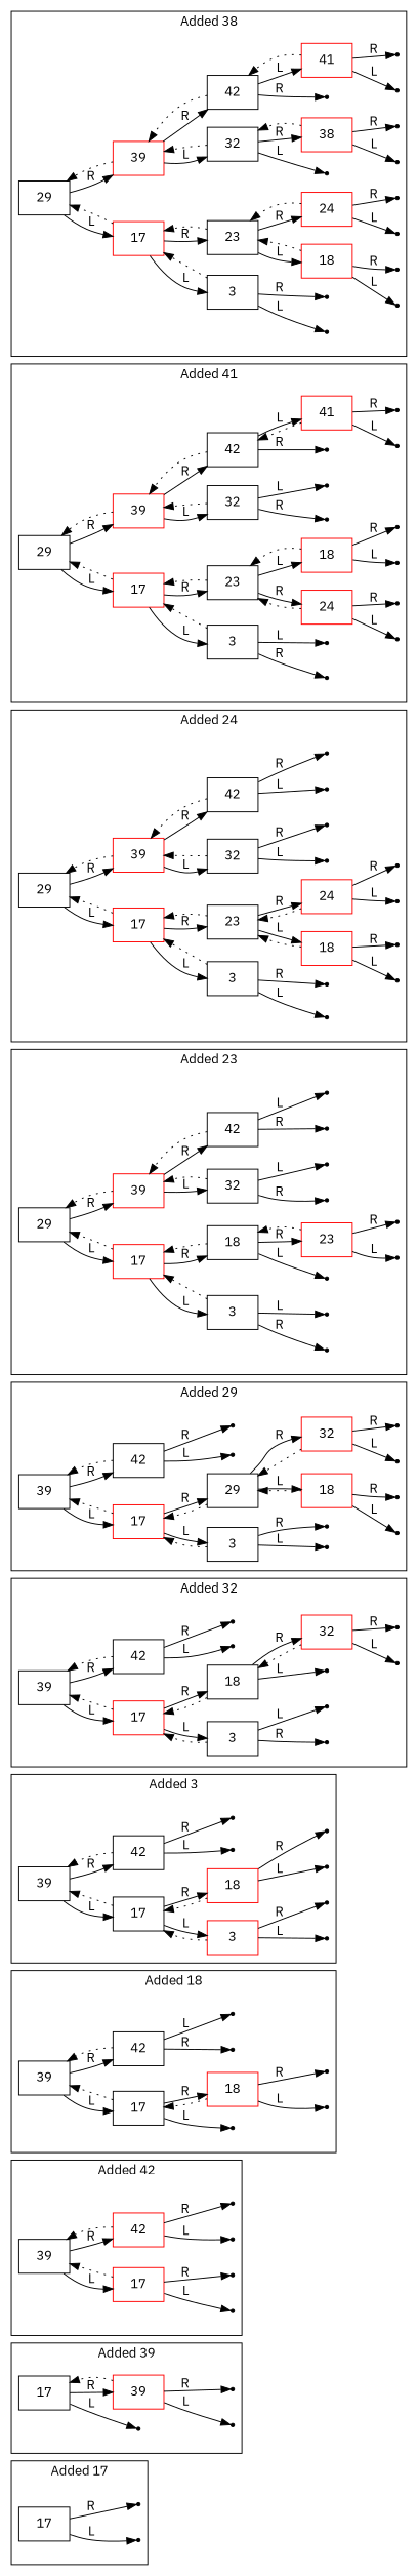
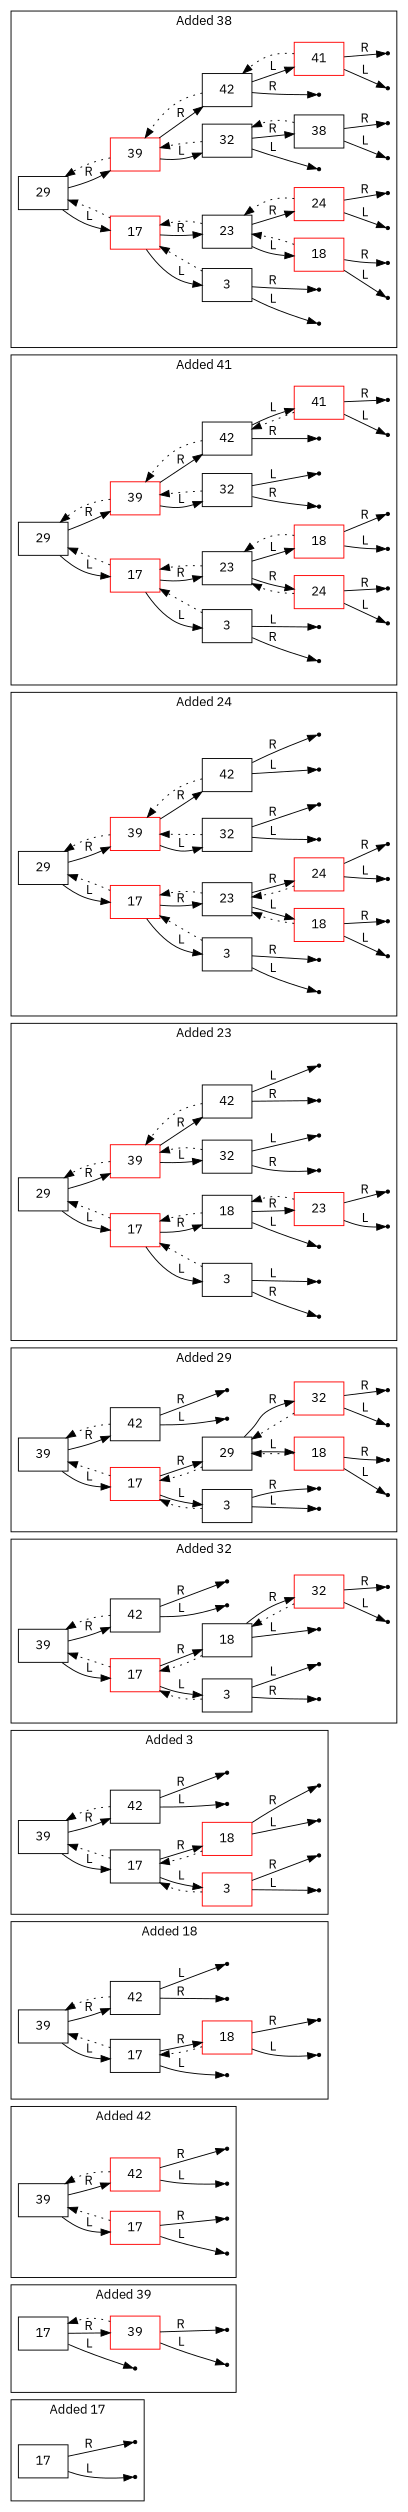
  digraph {
    rankdir=LR
    fontname="IBM Plex Sans"
    node [color=black shape=point fontname="IBM Plex Sans"]
    edge [fontname="IBM Plex Sans"]
    n1 [label="{17}" shape=record]
    n2 [label=Null]
    n3 [label=Null]
    n4 [label="{17}" shape=record]
    n5 [label=Null]
    n6 [color=red label="{39}" shape=record]
    n7 [label=Null]
    n8 [label=Null]
    n9 [label="{39}" shape=record]
    n10 [color=red label="{17}" shape=record]
    n11 [color=red label="{42}" shape=record]
    n12 [label=Null]
    n13 [label=Null]
    n14 [label=Null]
    n15 [label=Null]
    n16 [label="{39}" shape=record]
    n17 [label="{17}" shape=record]
    n18 [label="{42}" shape=record]
    n19 [label=Null]
    n20 [color=red label="{18}" shape=record]
    n21 [label=Null]
    n22 [label=Null]
    n23 [label=Null]
    n24 [label=Null]
    n25 [label="{39}" shape=record]
    n26 [label="{17}" shape=record]
    n27 [label="{42}" shape=record]
    n28 [color=red label="{3}" shape=record]
    n29 [color=red label="{18}" shape=record]
    n30 [label=Null]
    n31 [label=Null]
    n32 [label=Null]
    n33 [label=Null]
    n34 [label=Null]
    n35 [label=Null]
    n36 [label="{39}" shape=record]
    n37 [color=red label="{17}" shape=record]
    n38 [label="{42}" shape=record]
    n39 [label="{3}" shape=record]
    n40 [label="{18}" shape=record]
    n41 [label=Null]
    n42 [label=Null]
    n43 [label=Null]
    n44 [color=red label="{32}" shape=record]
    n45 [label=Null]
    n46 [label=Null]
    n47 [label=Null]
    n48 [label=Null]
    n49 [label="{39}" shape=record]
    n50 [color=red label="{17}" shape=record]
    n51 [label="{42}" shape=record]
    n52 [label="{3}" shape=record]
    n53 [label="{29}" shape=record]
    n54 [label=Null]
    n55 [label=Null]
    n56 [color=red label="{18}" shape=record]
    n57 [color=red label="{32}" shape=record]
    n58 [label=Null]
    n59 [label=Null]
    n60 [label=Null]
    n61 [label=Null]
    n62 [label=Null]
    n63 [label=Null]
    n64 [label="{29}" shape=record]
    n65 [color=red label="{17}" shape=record]
    n66 [color=red label="{39}" shape=record]
    n67 [label="{3}" shape=record]
    n68 [label="{18}" shape=record]
    n69 [label=Null]
    n70 [label=Null]
    n71 [label=Null]
    n72 [color=red label="{23}" shape=record]
    n73 [label=Null]
    n74 [label=Null]
    n75 [label="{32}" shape=record]
    n76 [label="{42}" shape=record]
    n77 [label=Null]
    n78 [label=Null]
    n79 [label=Null]
    n80 [label=Null]
    n81 [label="{29}" shape=record]
    n82 [color=red label="{17}" shape=record]
    n83 [color=red label="{39}" shape=record]
    n84 [label="{3}" shape=record]
    n85 [label="{23}" shape=record]
    n86 [label=Null]
    n87 [label=Null]
    n88 [color=red label="{18}" shape=record]
    n89 [color=red label="{24}" shape=record]
    n90 [label=Null]
    n91 [label=Null]
    n92 [label=Null]
    n93 [label=Null]
    n94 [label="{32}" shape=record]
    n95 [label="{42}" shape=record]
    n96 [label=Null]
    n97 [label=Null]
    n98 [label=Null]
    n99 [label=Null]
    n100 [label="{29}" shape=record]
    n101 [color=red label="{17}" shape=record]
    n102 [color=red label="{39}" shape=record]
    n103 [label="{3}" shape=record]
    n104 [label="{23}" shape=record]
    n105 [label=Null]
    n106 [label=Null]
    n107 [color=red label="{18}" shape=record]
    n108 [color=red label="{24}" shape=record]
    n109 [label=Null]
    n110 [label=Null]
    n111 [label=Null]
    n112 [label=Null]
    n113 [label="{32}" shape=record]
    n114 [label="{42}" shape=record]
    n115 [label=Null]
    n116 [label=Null]
    n117 [label=Null]
    n118 [color=red label="{41}" shape=record]
    n119 [label=Null]
    n120 [label=Null]
    n121 [label="{29}" shape=record]
    n122 [color=red label="{17}" shape=record]
    n123 [color=red label="{39}" shape=record]
    n124 [label="{3}" shape=record]
    n125 [label="{23}" shape=record]
    n126 [label=Null]
    n127 [label=Null]
    n128 [color=red label="{18}" shape=record]
    n129 [color=red label="{24}" shape=record]
    n130 [label=Null]
    n131 [label=Null]
    n132 [label=Null]
    n133 [label=Null]
    n134 [label="{32}" shape=record]
    n135 [label="{42}" shape=record]
    n136 [label=Null]
-   n137 [color=red label="{38}" shape=record]
+   n137 [label="{38}" shape=record]
    n138 [label=Null]
    n139 [label=Null]
    n140 [label=Null]
    n141 [color=red label="{41}" shape=record]
    n142 [label=Null]
    n143 [label=Null]
    subgraph cluster_1 {
      label="Added 17"
      n1
      n2
      n3
    }
    subgraph cluster_2 {
      label="Added 39"
      n4
      n5
      n6
      n7
      n8
    }
    subgraph cluster_3 {
      label="Added 42"
      n9
      n10
      n11
      n12
      n13
      n14
      n15
    }
    subgraph cluster_4 {
      label="Added 18"
      n16
      n17
      n18
      n19
      n20
      n21
      n22
      n23
      n24
    }
    subgraph cluster_5 {
      label="Added 3"
      n25
      n26
      n27
      n28
      n29
      n30
      n31
      n32
      n33
      n34
      n35
    }
    subgraph cluster_6 {
      label="Added 32"
      n36
      n37
      n38
      n39
      n40
      n41
      n42
      n43
      n44
      n45
      n46
      n47
      n48
    }
    subgraph cluster_7 {
      label="Added 29"
      n49
      n50
      n51
      n52
      n53
      n54
      n55
      n56
      n57
      n58
      n59
      n60
      n61
      n62
      n63
    }
    subgraph cluster_8 {
      label="Added 23"
      n64
      n65
      n66
      n67
      n68
      n69
      n70
      n71
      n72
      n73
      n74
      n75
      n76
      n77
      n78
      n79
      n80
    }
    subgraph cluster_9 {
      label="Added 24"
      n81
      n82
      n83
      n84
      n85
      n86
      n87
      n88
      n89
      n90
      n91
      n92
      n93
      n94
      n95
      n96
      n97
      n98
      n99
    }
    subgraph cluster_10 {
      label="Added 41"
      n100
      n101
      n102
      n103
      n104
      n105
      n106
      n107
      n108
      n109
      n110
      n111
      n112
      n113
      n114
      n115
      n116
      n117
      n118
      n119
      n120
    }
    subgraph cluster_11 {
      label="Added 38"
      n121
      n122
      n123
      n124
      n125
      n126
      n127
      n128
      n129
      n130
      n131
      n132
      n133
      n134
      n135
      n136
      n137
      n138
      n139
      n140
      n141
      n142
      n143
    }
    n1 -> n2 [label=L]
    n1 -> n3 [label=R]
    n4 -> n5 [label=L]
    n4 -> n6 [label=R]
    n6 -> n4 [style=dotted]
    n6 -> n7 [label=L]
    n6 -> n8 [label=R]
    n9 -> n10 [label=L]
    n9 -> n11 [label=R]
    n10 -> n9 [style=dotted]
    n10 -> n12 [label=L]
    n10 -> n13 [label=R]
    n11 -> n9 [style=dotted]
    n11 -> n14 [label=L]
    n11 -> n15 [label=R]
    n16 -> n17 [label=L]
    n16 -> n18 [label=R]
    n17 -> n16 [style=dotted]
    n17 -> n19 [label=L]
    n17 -> n20 [label=R]
    n18 -> n16 [style=dotted]
    n18 -> n23 [label=L]
    n18 -> n24 [label=R]
    n20 -> n17 [style=dotted]
    n20 -> n21 [label=L]
    n20 -> n22 [label=R]
    n25 -> n26 [label=L]
    n25 -> n27 [label=R]
    n26 -> n25 [style=dotted]
    n26 -> n28 [label=L]
    n26 -> n29 [label=R]
    n27 -> n25 [style=dotted]
    n27 -> n34 [label=L]
    n27 -> n35 [label=R]
    n28 -> n26 [style=dotted]
    n28 -> n30 [label=L]
    n28 -> n31 [label=R]
    n29 -> n26 [style=dotted]
    n29 -> n32 [label=L]
    n29 -> n33 [label=R]
    n36 -> n37 [label=L]
    n36 -> n38 [label=R]
    n37 -> n36 [style=dotted]
    n37 -> n39 [label=L]
    n37 -> n40 [label=R]
    n38 -> n36 [style=dotted]
    n38 -> n47 [label=L]
    n38 -> n48 [label=R]
    n39 -> n37 [style=dotted]
    n39 -> n41 [label=L]
    n39 -> n42 [label=R]
    n40 -> n37 [style=dotted]
    n40 -> n43 [label=L]
    n40 -> n44 [label=R]
    n44 -> n40 [style=dotted]
    n44 -> n45 [label=L]
    n44 -> n46 [label=R]
    n49 -> n50 [label=L]
    n49 -> n51 [label=R]
    n50 -> n49 [style=dotted]
    n50 -> n52 [label=L]
    n50 -> n53 [label=R]
    n51 -> n49 [style=dotted]
    n51 -> n62 [label=L]
    n51 -> n63 [label=R]
    n52 -> n50 [style=dotted]
    n52 -> n54 [label=L]
    n52 -> n55 [label=R]
    n53 -> n50 [style=dotted]
    n53 -> n56 [label=L]
    n53 -> n57 [label=R]
    n56 -> n53 [style=dotted]
    n56 -> n58 [label=L]
    n56 -> n59 [label=R]
    n57 -> n53 [style=dotted]
    n57 -> n60 [label=L]
    n57 -> n61 [label=R]
    n64 -> n65 [label=L]
    n64 -> n66 [label=R]
    n65 -> n64 [style=dotted]
    n65 -> n67 [label=L]
    n65 -> n68 [label=R]
    n66 -> n64 [style=dotted]
    n66 -> n75 [label=L]
    n66 -> n76 [label=R]
    n67 -> n65 [style=dotted]
    n67 -> n69 [label=L]
    n67 -> n70 [label=R]
    n68 -> n65 [style=dotted]
    n68 -> n71 [label=L]
    n68 -> n72 [label=R]
    n72 -> n68 [style=dotted]
    n72 -> n73 [label=L]
    n72 -> n74 [label=R]
    n75 -> n66 [style=dotted]
    n75 -> n77 [label=L]
    n75 -> n78 [label=R]
    n76 -> n66 [style=dotted]
    n76 -> n79 [label=L]
    n76 -> n80 [label=R]
    n81 -> n82 [label=L]
    n81 -> n83 [label=R]
    n82 -> n81 [style=dotted]
    n82 -> n84 [label=L]
    n82 -> n85 [label=R]
    n83 -> n81 [style=dotted]
    n83 -> n94 [label=L]
    n83 -> n95 [label=R]
    n84 -> n82 [style=dotted]
    n84 -> n86 [label=L]
    n84 -> n87 [label=R]
    n85 -> n82 [style=dotted]
    n85 -> n88 [label=L]
    n85 -> n89 [label=R]
    n88 -> n85 [style=dotted]
    n88 -> n90 [label=L]
    n88 -> n91 [label=R]
    n89 -> n85 [style=dotted]
    n89 -> n92 [label=L]
    n89 -> n93 [label=R]
    n94 -> n83 [style=dotted]
    n94 -> n96 [label=L]
    n94 -> n97 [label=R]
    n95 -> n83 [style=dotted]
    n95 -> n98 [label=L]
    n95 -> n99 [label=R]
    n100 -> n101 [label=L]
    n100 -> n102 [label=R]
    n101 -> n100 [style=dotted]
    n101 -> n103 [label=L]
    n101 -> n104 [label=R]
    n102 -> n100 [style=dotted]
    n102 -> n113 [label=L]
    n102 -> n114 [label=R]
    n103 -> n101 [style=dotted]
    n103 -> n105 [label=L]
    n103 -> n106 [label=R]
    n104 -> n101 [style=dotted]
    n104 -> n107 [label=L]
    n104 -> n108 [label=R]
    n107 -> n104 [style=dotted]
    n107 -> n109 [label=L]
    n107 -> n110 [label=R]
    n108 -> n104 [style=dotted]
    n108 -> n111 [label=L]
    n108 -> n112 [label=R]
    n113 -> n102 [style=dotted]
    n113 -> n115 [label=L]
    n113 -> n116 [label=R]
    n114 -> n102 [style=dotted]
    n114 -> n117 [label=R]
    n114 -> n118 [label=L]
    n118 -> n114 [style=dotted]
    n118 -> n119 [label=L]
    n118 -> n120 [label=R]
    n121 -> n122 [label=L]
    n121 -> n123 [label=R]
    n122 -> n121 [style=dotted]
    n122 -> n124 [label=L]
    n122 -> n125 [label=R]
    n123 -> n121 [style=dotted]
    n123 -> n134 [label=L]
    n123 -> n135 [label=R]
    n124 -> n122 [style=dotted]
    n124 -> n126 [label=L]
    n124 -> n127 [label=R]
    n125 -> n122 [style=dotted]
    n125 -> n128 [label=L]
    n125 -> n129 [label=R]
    n128 -> n125 [style=dotted]
    n128 -> n130 [label=L]
    n128 -> n131 [label=R]
    n129 -> n125 [style=dotted]
    n129 -> n132 [label=L]
    n129 -> n133 [label=R]
    n134 -> n123 [style=dotted]
    n134 -> n136 [label=L]
    n134 -> n137 [label=R]
    n135 -> n123 [style=dotted]
    n135 -> n140 [label=R]
    n135 -> n141 [label=L]
    n137 -> n134 [style=dotted]
    n137 -> n138 [label=L]
    n137 -> n139 [label=R]
    n141 -> n135 [style=dotted]
    n141 -> n142 [label=L]
    n141 -> n143 [label=R]
  }
